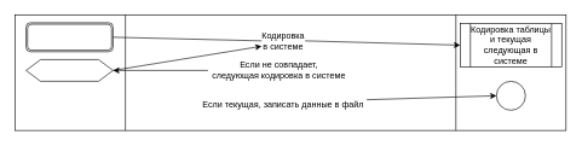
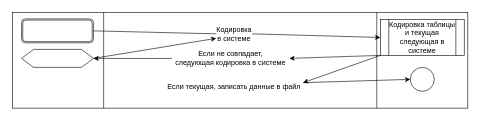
  <mxCell id="0" />
  <mxCell id="1" parent="0" />
  <mxCell id="2" value="" style="shape=process;whiteSpace=wrap;html=1;backgroundOutline=1;size=0.2;" vertex="1" parent="1"><mxGeometry x="20" y="20" width="760" height="160" as="geometry" /></mxCell>
  <mxCell id="3" value="" style="shape=ext;double=1;rounded=1;whiteSpace=wrap;html=1;" vertex="1" parent="1"><mxGeometry x="35" y="31" width="120" height="40" as="geometry" /></mxCell>
  <mxCell id="4" value="Кодировка в системе" style="text;html=1;strokeColor=none;fillColor=none;align=center;verticalAlign=middle;whiteSpace=wrap;rounded=0;" vertex="1" parent="1"><mxGeometry x="360" y="41" width="60" height="30" as="geometry" /></mxCell>
  <mxCell id="5" value="Кодировка таблицы и текущая следующая в системе" style="shape=process;whiteSpace=wrap;html=1;backgroundOutline=1;" vertex="1" parent="1"><mxGeometry x="634" y="32" width="140" height="60" as="geometry" /></mxCell>
  <mxCell id="6" value="&lt;div&gt;Если не совпадает,&lt;/div&gt;&lt;div&gt;следующая кодировка в системе&lt;br&gt;&lt;/div&gt;" style="text;html=1;strokeColor=none;fillColor=none;align=center;verticalAlign=middle;whiteSpace=wrap;rounded=0;" vertex="1" parent="1"><mxGeometry x="286" y="87" width="196" height="20" as="geometry" /></mxCell>
  <mxCell id="7" value="" style="shape=hexagon;perimeter=hexagonPerimeter2;whiteSpace=wrap;html=1;fixedSize=1;" vertex="1" parent="1"><mxGeometry x="35" y="82" width="120" height="30" as="geometry" /></mxCell>
  <mxCell id="8" value="" style="endArrow=none;html=1;rounded=0;exitX=1;exitY=0.5;exitDx=0;exitDy=0;entryX=0;entryY=0.5;entryDx=0;entryDy=0;" edge="1" parent="1" source="3" target="4"><mxGeometry width="50" height="50" relative="1" as="geometry"><mxPoint x="190" y="30" as="sourcePoint" /><mxPoint x="240" y="-20" as="targetPoint" /></mxGeometry></mxCell>
  <mxCell id="9" value="" style="endArrow=classic;html=1;rounded=0;exitX=1;exitY=0.5;exitDx=0;exitDy=0;entryX=0;entryY=0.5;entryDx=0;entryDy=0;" edge="1" parent="1" source="4" target="5"><mxGeometry width="50" height="50" relative="1" as="geometry"><mxPoint x="500" y="40" as="sourcePoint" /><mxPoint x="550" y="-10" as="targetPoint" /></mxGeometry></mxCell>
+ <mxCell id="10" value="" style="endArrow=classic;html=1;rounded=0;exitX=0;exitY=1;exitDx=0;exitDy=0;entryX=1;entryY=0.5;entryDx=0;entryDy=0;" edge="1" parent="1" source="5" target="6"><mxGeometry width="50" height="50" relative="1" as="geometry"><mxPoint x="560" y="120" as="sourcePoint" /><mxPoint x="610" y="70" as="targetPoint" /></mxGeometry></mxCell>
  <mxCell id="11" value="" style="endArrow=classic;html=1;rounded=0;entryX=1;entryY=0.5;entryDx=0;entryDy=0;exitX=0;exitY=0.5;exitDx=0;exitDy=0;" edge="1" parent="1" source="6" target="7"><mxGeometry width="50" height="50" relative="1" as="geometry"><mxPoint x="230" y="150" as="sourcePoint" /><mxPoint x="280" y="100" as="targetPoint" /></mxGeometry></mxCell>
  <mxCell id="12" value="" style="endArrow=classic;html=1;rounded=0;exitX=1;exitY=0.5;exitDx=0;exitDy=0;entryX=0;entryY=0.75;entryDx=0;entryDy=0;" edge="1" parent="1" source="7" target="4"><mxGeometry width="50" height="50" relative="1" as="geometry"><mxPoint x="250" y="80" as="sourcePoint" /><mxPoint x="300" y="30" as="targetPoint" /></mxGeometry></mxCell>
  <mxCell id="13" value="Если текущая, записать данные в файл" style="text;html=1;strokeColor=none;fillColor=none;align=center;verticalAlign=middle;whiteSpace=wrap;rounded=0;" vertex="1" parent="1"><mxGeometry x="275" y="130" width="230" height="30" as="geometry" /></mxCell>
+ <mxCell id="14" value="" style="endArrow=classic;html=1;rounded=0;entryX=1;entryY=0.25;entryDx=0;entryDy=0;exitX=0;exitY=1;exitDx=0;exitDy=0;" edge="1" parent="1" source="5" target="13"><mxGeometry width="50" height="50" relative="1" as="geometry"><mxPoint x="620" y="170" as="sourcePoint" /><mxPoint x="670" y="120" as="targetPoint" /></mxGeometry></mxCell>
  <mxCell id="15" value="" style="ellipse;whiteSpace=wrap;html=1;aspect=fixed;" vertex="1" parent="1"><mxGeometry x="684" y="112" width="40" height="40" as="geometry" /></mxCell>
  <mxCell id="16" value="" style="endArrow=classic;html=1;rounded=0;exitX=1;exitY=0.25;exitDx=0;exitDy=0;entryX=0;entryY=0.5;entryDx=0;entryDy=0;" edge="1" parent="1" source="13" target="15"><mxGeometry width="50" height="50" relative="1" as="geometry"><mxPoint x="600" y="170" as="sourcePoint" /><mxPoint x="650" y="120" as="targetPoint" /></mxGeometry></mxCell>
